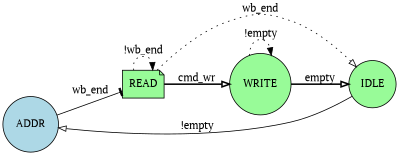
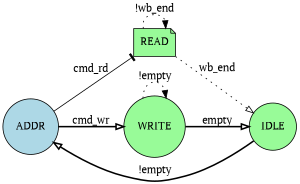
  digraph {
    fontname="PT Serif"
    rankdir=LR
    node [fillcolor=palegreen fontname="PT Serif" shape=circle style=filled]
    edge [arrowhead=onormal fontname="PT Serif" style=dotted]
    ADDR [fillcolor=lightblue]
    IDLE
    READ [shape=note]
    WRITE
-   ADDR -> READ [arrowhead=tee label=wb_end style=solid]
-   READ -> WRITE [label=cmd_wr style=bold]
-   IDLE -> ADDR [label="!empty" style=solid]
+   ADDR -> READ [arrowhead=tee label=cmd_rd style=solid]
+   ADDR -> WRITE [label=cmd_wr style=bold]
+   IDLE -> ADDR [label="!empty" style=bold]
    READ -> IDLE [label=wb_end]
    READ -> READ [arrowhead=normal label="!wb_end"]
    WRITE -> IDLE [label=empty style=bold]
    WRITE -> WRITE [arrowhead=normal label="!empty"]
  }
